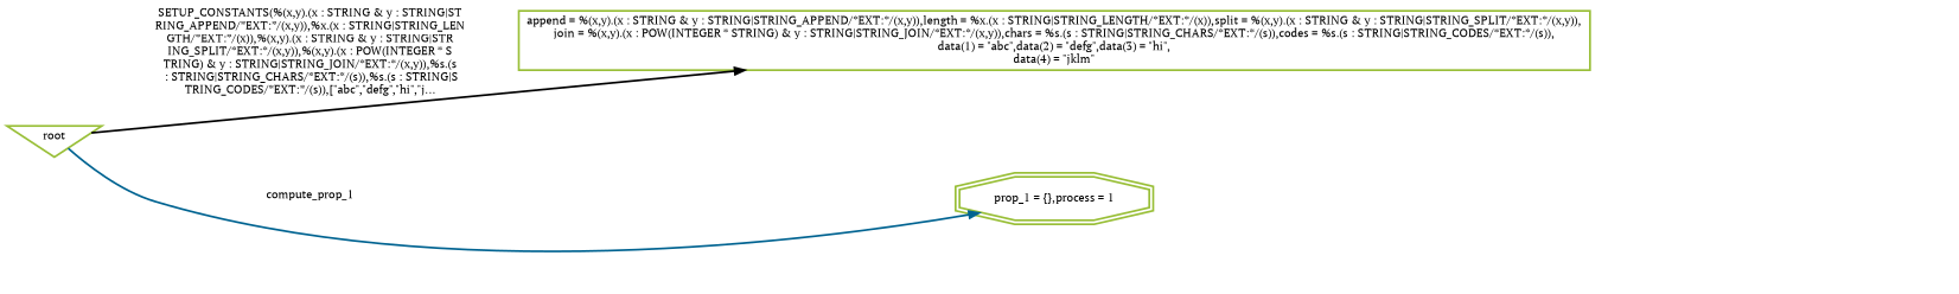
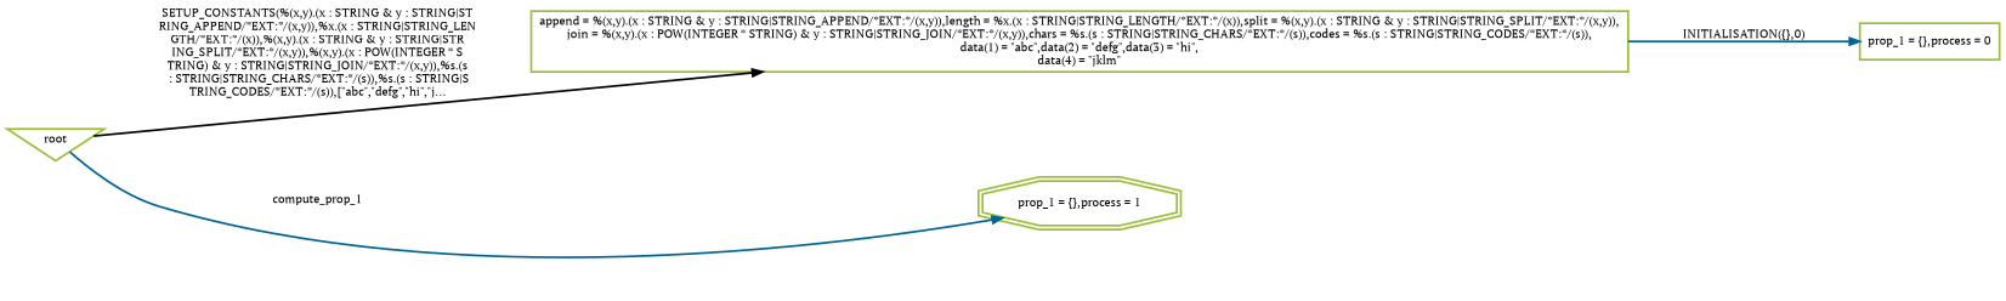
  digraph {
    fontname="PT Serif"
    nodesep=1.5
    rankdir=LR
    ranksep=1.5
    node [color="#99BF38" fontname="PT Serif" fontsize=12 penwidth=2 shape=box]
    edge [color="#006391" fontname="PT Serif" fontsize=12 style=bold]
    n1 [label=root shape=invtriangle]
    n2 [label="append = %(x,y).(x : STRING & y : STRING\|STRING_APPEND/*EXT:*/(x,y)),length = %x.(x : STRING\|STRING_LENGTH/*EXT:*/(x)),split = %(x,y).(x : STRING & y : STRING\|STRING_SPLIT/*EXT:*/(x,y)),\njoin = %(x,y).(x : POW(INTEGER * STRING) & y : STRING\|STRING_JOIN/*EXT:*/(x,y)),chars = %s.(s : STRING\|STRING_CHARS/*EXT:*/(s)),codes = %s.(s : STRING\|STRING_CODES/*EXT:*/(s)),\ndata(1) = \"abc\",data(2) = \"defg\",data(3) = \"hi\",\ndata(4) = \"jklm\""]
    n3 [label="prop_1 = \{\},process = 1" shape=doubleoctagon]
+   n4 [label="prop_1 = \{\},process = 0"]
    n1 -> n2 [color=black label="SETUP_CONSTANTS(%(x,y).(x : STRING & y : STRING\|ST\nRING_APPEND/*EXT:*/(x,y)),%x.(x : STRING\|STRING_LEN\nGTH/*EXT:*/(x)),%(x,y).(x : STRING & y : STRING\|STR\nING_SPLIT/*EXT:*/(x,y)),%(x,y).(x : POW(INTEGER * S\nTRING) & y : STRING\|STRING_JOIN/*EXT:*/(x,y)),%s.(s\n : STRING\|STRING_CHARS/*EXT:*/(s)),%s.(s : STRING\|S\nTRING_CODES/*EXT:*/(s)),[\"abc\",\"defg\",\"hi\",\"j..."]
    n1 -> n3 [label=compute_prop_1]
+   n2 -> n4 [label="INITIALISATION(\{\},0)"]
  }
